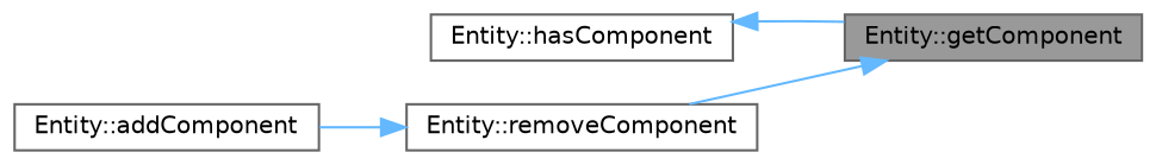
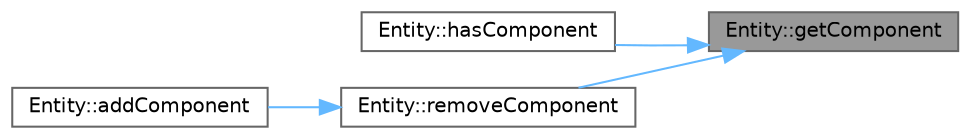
  digraph {
    rankdir=RL
    node [color=grey40 fillcolor=white fontname=Helvetica fontsize=10 shape=box style=filled]
    edge [color=steelblue1 dir=back fontname=Helvetica fontsize=10 labelfontname=Helvetica labelfontsize=10 style=solid]
    n1 [color=gray40 fillcolor=grey60 fontcolor=black height=0.2 label="Entity::getComponent" width=0.4]
    n2 [height=0.2 label="Entity::hasComponent" width=0.4]
    n3 [height=0.2 label="Entity::removeComponent" width=0.4]
    n4 [height=0.2 label="Entity::addComponent" width=0.4]
-   n2 -> n1
+   n1 -> n2
    n1 -> n3
    n3 -> n4
  }
